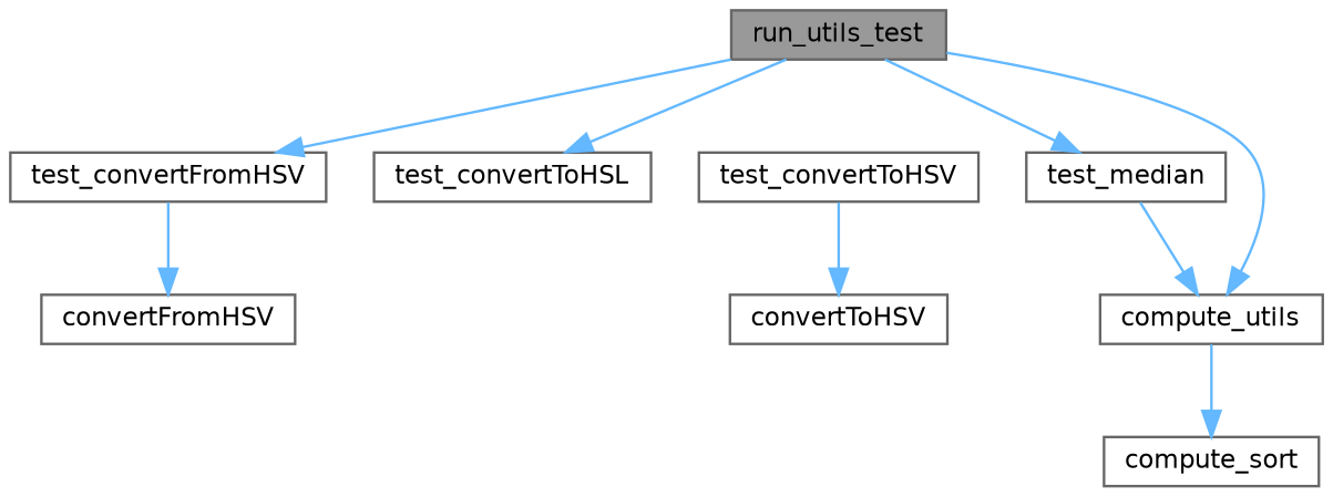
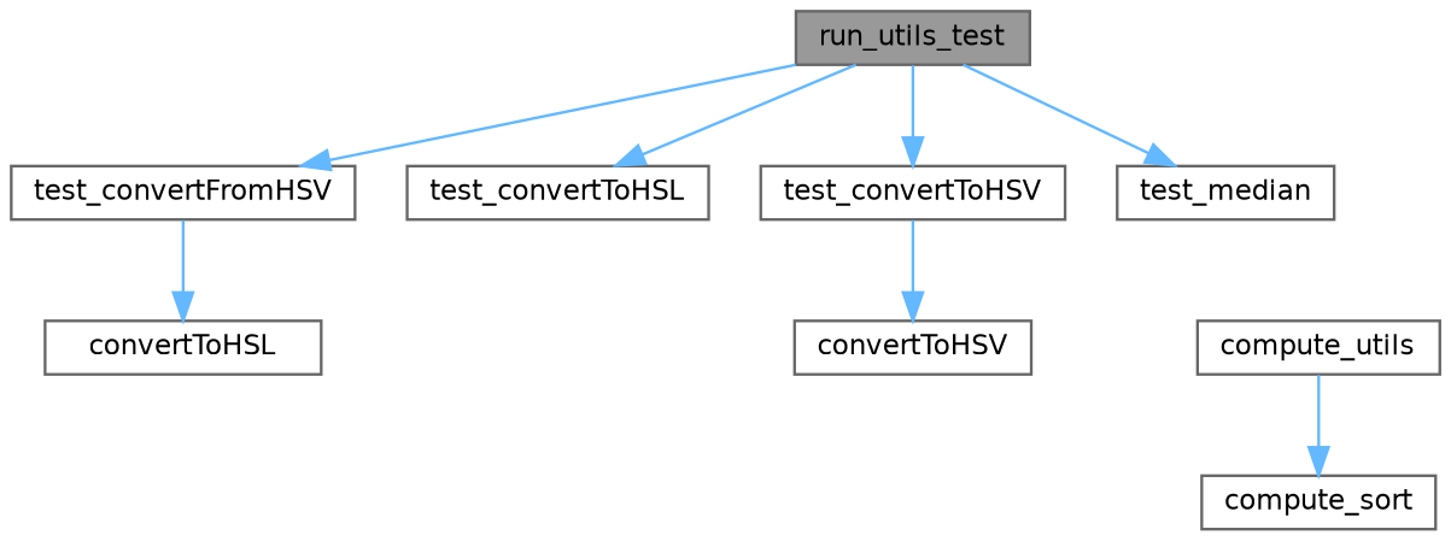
  digraph {
    rankdir=TB
    node [color=grey40 fillcolor=white fontname=Helvetica fontsize=10 shape=box style=filled]
    edge [color=steelblue1 fontname=Helvetica fontsize=10 labelfontname=Helvetica labelfontsize=10 style=solid]
    n1 [color=gray40 fillcolor=grey60 fontcolor=black height=0.2 label=run_utils_test width=0.4]
    n2 [height=0.2 label=test_convertFromHSV width=0.4]
    n3 [height=0.2 label=test_convertToHSL width=0.4]
    n4 [height=0.2 label=test_convertToHSV width=0.4]
    n5 [height=0.2 label=test_median width=0.4]
-   n6 [height=0.2 label=convertFromHSV width=0.4]
+   n6 [height=0.2 label=convertToHSL width=0.4]
    n7 [height=0.2 label=convertToHSV width=0.4]
    n8 [height=0.2 label=compute_utils width=0.4]
    n9 [height=0.2 label=compute_sort width=0.4]
    n1 -> n2
    n1 -> n3
-   n1 -> n8
+   n1 -> n4
    n1 -> n5
    n2 -> n6
    n4 -> n7
-   n5 -> n8
    n8 -> n9
  }
